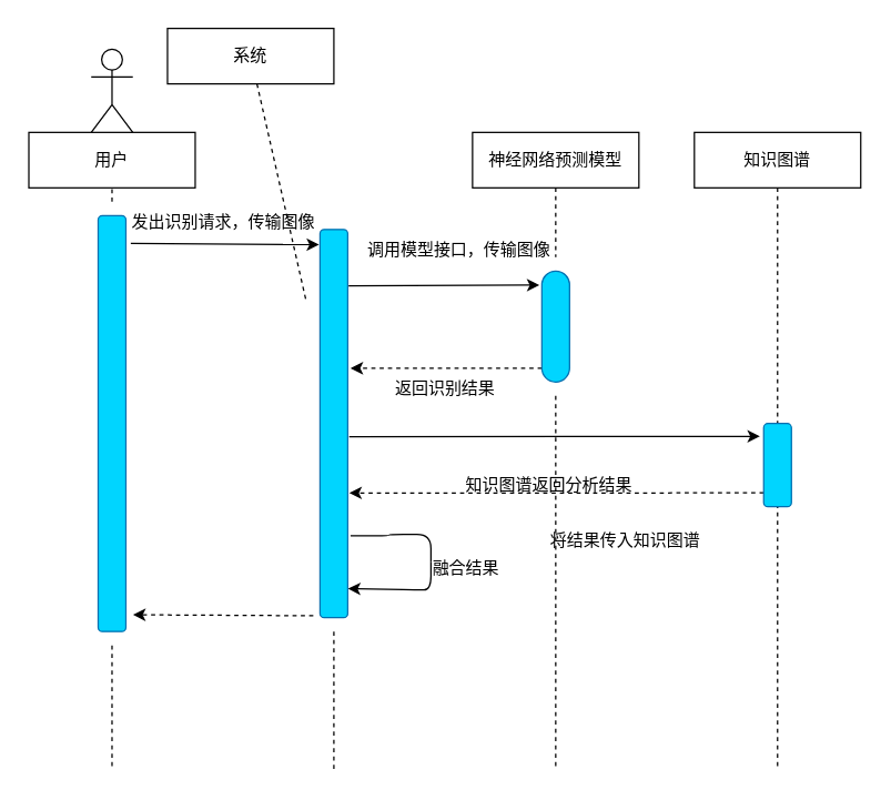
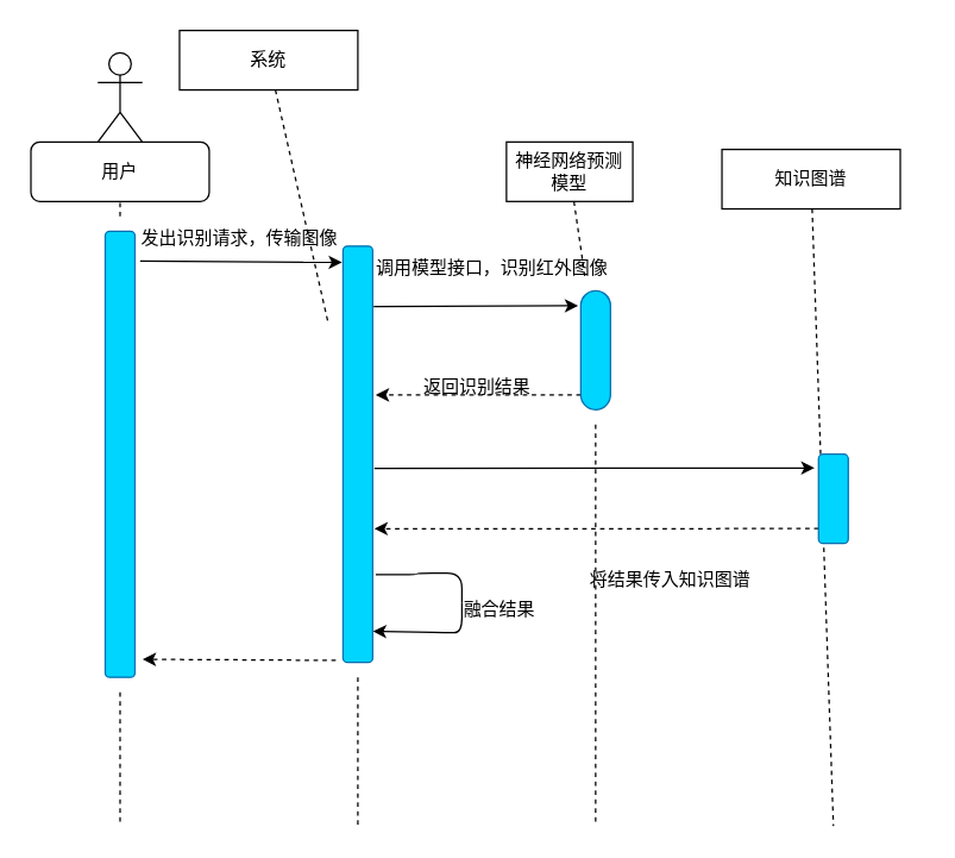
  <mxCell id="0" />
  <mxCell id="1" parent="0" />
  <mxCell id="2" style="html=1;dashed=1;startArrow=none;endArrow=none;endFill=0;" edge="1" parent="1" source="25"><mxGeometry relative="1" as="geometry"><mxPoint x="80" y="555" as="targetPoint" /></mxGeometry></mxCell>
  <mxCell id="3" value="" style="shape=umlActor;verticalLabelPosition=bottom;verticalAlign=top;html=1;outlineConnect=0;" vertex="1" parent="1"><mxGeometry x="65" y="35" width="30" height="60" as="geometry" /></mxCell>
  <mxCell id="4" style="edgeStyle=none;html=1;dashed=1;startArrow=none;endArrow=none;endFill=0;" edge="1" parent="1" source="27"><mxGeometry relative="1" as="geometry"><mxPoint x="240" y="555" as="targetPoint" /><Array as="points" /></mxGeometry></mxCell>
  <mxCell id="5" value="系统" style="rounded=0;whiteSpace=wrap;html=1;" vertex="1" parent="1"><mxGeometry x="120" y="20" width="120" height="40" as="geometry" /></mxCell>
  <mxCell id="6" style="edgeStyle=none;html=1;dashed=1;startArrow=none;endArrow=none;endFill=0;" edge="1" parent="1" source="30"><mxGeometry relative="1" as="geometry"><mxPoint x="400" y="555" as="targetPoint" /></mxGeometry></mxCell>
- <mxCell id="7" value="神经网络预测模型" style="rounded=0;whiteSpace=wrap;html=1;" vertex="1" parent="1"><mxGeometry x="340" y="95" width="120" height="40" as="geometry" /></mxCell>
+ <mxCell id="7" value="神经网络预测模型" style="rounded=0;whiteSpace=wrap;html=1;" vertex="1" parent="1"><mxGeometry x="340" y="95" width="85" height="40" as="geometry" /></mxCell>
  <mxCell id="8" style="edgeStyle=none;html=1;dashed=1;endArrow=none;endFill=0;" edge="1" parent="1" source="9"><mxGeometry relative="1" as="geometry"><mxPoint x="560" y="555" as="targetPoint" /></mxGeometry></mxCell>
- <mxCell id="9" value="知识图谱" style="rounded=0;whiteSpace=wrap;html=1;" vertex="1" parent="1"><mxGeometry x="500" y="95" width="120" height="40" as="geometry" /></mxCell>
+ <mxCell id="9" value="知识图谱" style="rounded=0;whiteSpace=wrap;html=1;" vertex="1" parent="1"><mxGeometry x="485" y="100" width="120" height="40" as="geometry" /></mxCell>
  <mxCell id="10" value="" style="endArrow=classic;html=1;exitX=0.838;exitY=0.094;exitDx=0;exitDy=0;exitPerimeter=0;entryX=0.234;entryY=0.07;entryDx=0;entryDy=0;entryPerimeter=0;" edge="1" parent="1" source="25" target="27"><mxGeometry width="50" height="50" relative="1" as="geometry"><mxPoint x="80" y="175" as="sourcePoint" /><mxPoint x="220" y="174" as="targetPoint" /></mxGeometry></mxCell>
  <mxCell id="11" value="发出识别请求，传输图像" style="text;html=1;align=center;verticalAlign=middle;resizable=0;points=[];autosize=1;strokeColor=none;fillColor=none;" vertex="1" parent="1"><mxGeometry x="80" y="145" width="160" height="30" as="geometry" /></mxCell>
  <mxCell id="12" value="" style="endArrow=classic;html=1;entryX=0.206;entryY=0.201;entryDx=0;entryDy=0;entryPerimeter=0;exitX=0.766;exitY=0.169;exitDx=0;exitDy=0;exitPerimeter=0;" edge="1" parent="1" source="27" target="30"><mxGeometry width="50" height="50" relative="1" as="geometry"><mxPoint x="240" y="205" as="sourcePoint" /><mxPoint x="400" y="205" as="targetPoint" /></mxGeometry></mxCell>
- <mxCell id="13" value="调用模型接口，传输图像" style="text;html=1;align=center;verticalAlign=middle;resizable=0;points=[];autosize=1;strokeColor=none;fillColor=none;" vertex="1" parent="1"><mxGeometry x="240" y="165" width="180" height="30" as="geometry" /></mxCell>
+ <mxCell id="13" value="调用模型接口，识别红外图像" style="text;html=1;align=center;verticalAlign=middle;resizable=0;points=[];autosize=1;strokeColor=none;fillColor=none;" vertex="1" parent="1"><mxGeometry x="240" y="165" width="180" height="30" as="geometry" /></mxCell>
  <mxCell id="14" value="" style="endArrow=classic;html=1;dashed=1;entryX=0.801;entryY=0.367;entryDx=0;entryDy=0;entryPerimeter=0;" edge="1" parent="1" target="27"><mxGeometry width="50" height="50" relative="1" as="geometry"><mxPoint x="390" y="265" as="sourcePoint" /><mxPoint x="240" y="265" as="targetPoint" /></mxGeometry></mxCell>
- <mxCell id="15" value="返回识别结果" style="text;html=1;align=center;verticalAlign=middle;resizable=0;points=[];autosize=1;strokeColor=none;fillColor=none;" vertex="1" parent="1"><mxGeometry x="270" y="265" width="100" height="30" as="geometry" /></mxCell>
+ <mxCell id="15" value="返回识别结果" style="text;html=1;align=center;verticalAlign=middle;resizable=0;points=[];autosize=1;strokeColor=none;fillColor=none;" vertex="1" parent="1"><mxGeometry x="270" y="245" width="100" height="30" as="geometry" /></mxCell>
  <mxCell id="16" value="" style="endArrow=classic;html=1;entryX=0.182;entryY=0.24;entryDx=0;entryDy=0;entryPerimeter=0;exitX=0.777;exitY=0.532;exitDx=0;exitDy=0;exitPerimeter=0;" edge="1" parent="1" source="27" target="28"><mxGeometry width="50" height="50" relative="1" as="geometry"><mxPoint x="240" y="315" as="sourcePoint" /><mxPoint x="560" y="315" as="targetPoint" /></mxGeometry></mxCell>
  <mxCell id="17" value="将结果传入知识图谱" style="text;html=1;align=center;verticalAlign=middle;resizable=0;points=[];autosize=1;strokeColor=none;fillColor=none;" vertex="1" parent="1"><mxGeometry x="385" y="375" width="130" height="30" as="geometry" /></mxCell>
  <mxCell id="18" value="" style="endArrow=classic;html=1;dashed=1;entryX=0.777;entryY=0.667;entryDx=0;entryDy=0;entryPerimeter=0;" edge="1" parent="1" target="27"><mxGeometry width="50" height="50" relative="1" as="geometry"><mxPoint x="550" y="355" as="sourcePoint" /><mxPoint x="240" y="355" as="targetPoint" /></mxGeometry></mxCell>
- <mxCell id="19" value="知识图谱返回分析结果" style="text;html=1;align=center;verticalAlign=middle;resizable=0;points=[];autosize=1;strokeColor=none;fillColor=none;" vertex="1" parent="1"><mxGeometry x="325" y="335" width="140" height="30" as="geometry" /></mxCell>
  <mxCell id="20" value="" style="endArrow=classic;html=1;edgeStyle=orthogonalEdgeStyle;startArrow=none;entryX=0.754;entryY=0.897;entryDx=0;entryDy=0;entryPerimeter=0;" edge="1" parent="1" target="27"><mxGeometry width="50" height="50" relative="1" as="geometry"><mxPoint x="310" y="405" as="sourcePoint" /><mxPoint x="240" y="425" as="targetPoint" /><Array as="points"><mxPoint x="310" y="425" /><mxPoint x="300" y="425" /></Array></mxGeometry></mxCell>
  <mxCell id="21" value="" style="endArrow=none;html=1;edgeStyle=orthogonalEdgeStyle;exitX=0.801;exitY=0.77;exitDx=0;exitDy=0;exitPerimeter=0;" edge="1" parent="1" source="27"><mxGeometry width="50" height="50" relative="1" as="geometry"><mxPoint x="240" y="385" as="sourcePoint" /><mxPoint x="310" y="405" as="targetPoint" /><Array as="points"><mxPoint x="280" y="386" /><mxPoint x="310" y="385" /></Array></mxGeometry></mxCell>
  <mxCell id="22" value="融合结果" style="text;html=1;align=center;verticalAlign=middle;resizable=0;points=[];autosize=1;strokeColor=none;fillColor=none;" vertex="1" parent="1"><mxGeometry x="300" y="395" width="70" height="30" as="geometry" /></mxCell>
  <mxCell id="23" value="" style="endArrow=classic;html=1;dashed=1;entryX=0.879;entryY=0.931;entryDx=0;entryDy=0;entryPerimeter=0;exitX=0.129;exitY=0.962;exitDx=0;exitDy=0;exitPerimeter=0;" edge="1" parent="1" source="27" target="25"><mxGeometry width="50" height="50" relative="1" as="geometry"><mxPoint x="230" y="444" as="sourcePoint" /><mxPoint x="70" y="445" as="targetPoint" /></mxGeometry></mxCell>
  <mxCell id="24" style="edgeStyle=none;html=1;endArrow=none;endFill=0;dashed=1;" edge="1" parent="1" source="25" target="31"><mxGeometry relative="1" as="geometry" /></mxCell>
  <mxCell id="25" value="" style="rounded=1;whiteSpace=wrap;html=1;fillColor=#00D5FF;fontColor=#ffffff;strokeColor=#006EAF;perimeterSpacing=10;glass=0;" vertex="1" parent="1"><mxGeometry x="70" y="155" width="20" height="300" as="geometry" /></mxCell>
  <mxCell id="26" value="" style="edgeStyle=none;html=1;dashed=1;endArrow=none;" edge="1" parent="1" source="5" target="27"><mxGeometry relative="1" as="geometry"><mxPoint x="240" y="495" as="targetPoint" /><mxPoint x="240" y="135" as="sourcePoint" /><Array as="points" /></mxGeometry></mxCell>
  <mxCell id="27" value="" style="rounded=1;whiteSpace=wrap;html=1;fillColor=#00D5FF;fontColor=#ffffff;strokeColor=#006EAF;perimeterSpacing=10;glass=0;" vertex="1" parent="1"><mxGeometry x="230" y="165" width="20" height="280" as="geometry" /></mxCell>
  <mxCell id="28" value="" style="rounded=1;whiteSpace=wrap;html=1;fillColor=#00D5FF;fontColor=#ffffff;strokeColor=#006EAF;perimeterSpacing=10;glass=0;" vertex="1" parent="1"><mxGeometry x="550" y="305" width="20" height="60" as="geometry" /></mxCell>
  <mxCell id="29" value="" style="edgeStyle=none;html=1;dashed=1;endArrow=none;" edge="1" parent="1" source="7" target="30"><mxGeometry relative="1" as="geometry"><mxPoint x="400" y="485" as="targetPoint" /><mxPoint x="400" y="135" as="sourcePoint" /></mxGeometry></mxCell>
  <mxCell id="30" value="" style="rounded=1;whiteSpace=wrap;html=1;fillColor=#00D5FF;fontColor=#ffffff;strokeColor=#006EAF;perimeterSpacing=10;glass=0;arcSize=50;" vertex="1" parent="1"><mxGeometry x="390" y="195" width="20" height="80" as="geometry" /></mxCell>
- <mxCell id="31" value="用户" style="rounded=0;whiteSpace=wrap;html=1;" vertex="1" parent="1"><mxGeometry x="20" y="95" width="120" height="40" as="geometry" /></mxCell>
+ <mxCell id="31" value="用户" style="whiteSpace=wrap;html=1;rounded=1;" vertex="1" parent="1"><mxGeometry x="20" y="95" width="120" height="40" as="geometry" /></mxCell>
